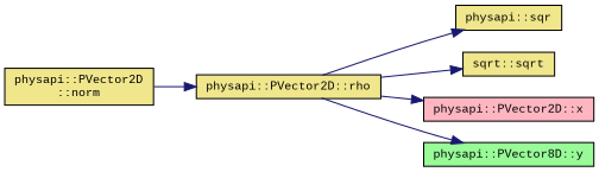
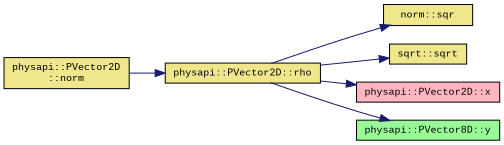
  digraph {
    fontname="Liberation Mono"
    rankdir=LR
    node [color=black fillcolor=khaki fontname="Liberation Mono" fontsize=10 shape=record style=filled]
    edge [color=midnightblue fontname="Liberation Mono" fontsize=10 labelfontname=Helvetica labelfontsize=10 style=solid]
    n1 [fontcolor=black height=0.2 label="physapi::PVector2D\l::norm" width=0.4]
    n2 [height=0.2 label="physapi::PVector2D::rho" width=0.4]
-   n3 [height=0.2 label="physapi::sqr" width=0.4]
+   n3 [height=0.2 label="norm::sqr" width=0.4]
    n4 [height=0.2 label="sqrt::sqrt" width=0.4]
    n5 [fillcolor=lightpink height=0.2 label="physapi::PVector2D::x" width=0.4]
    n6 [fillcolor=palegreen height=0.2 label="physapi::PVector8D::y" width=0.4]
    n1 -> n2
    n2 -> n3
    n2 -> n4
    n2 -> n5
    n2 -> n6
  }
